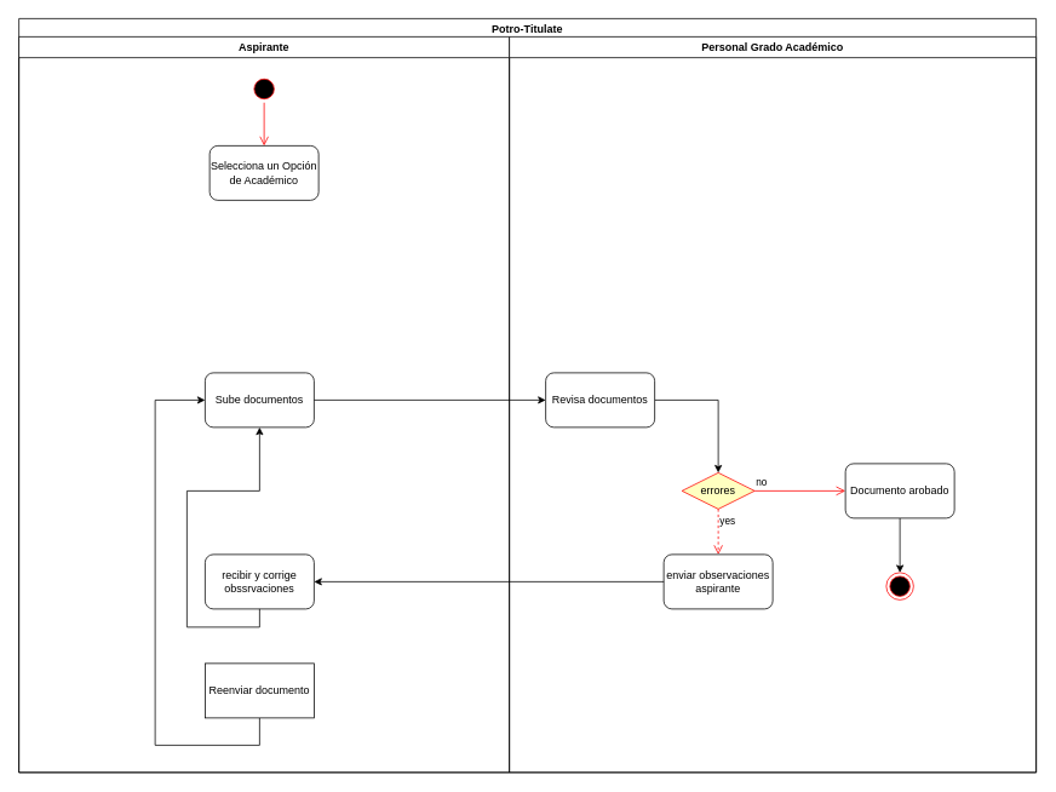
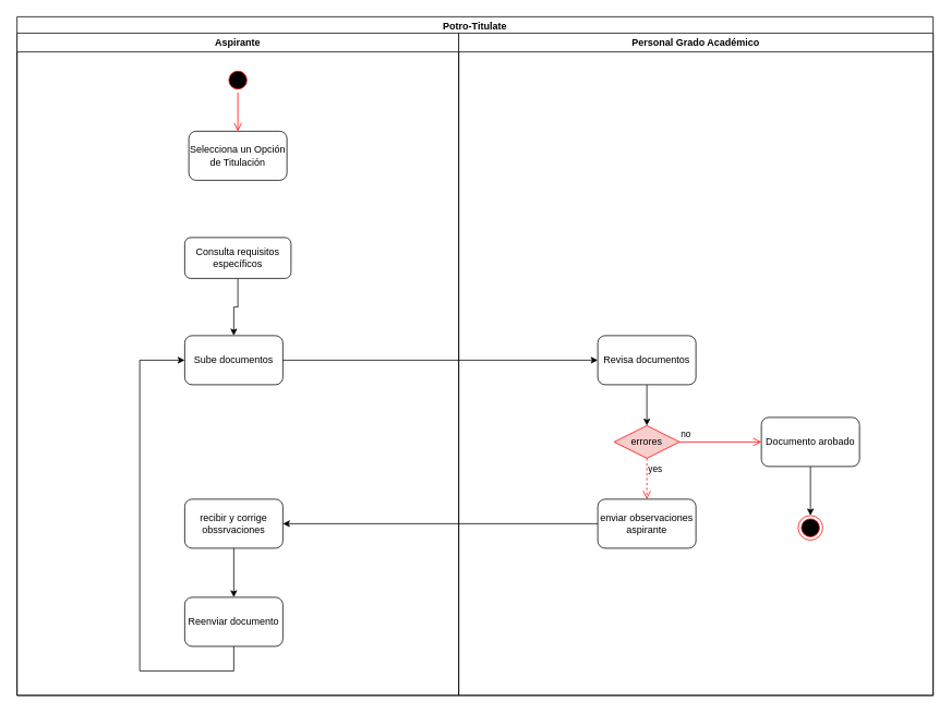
  <mxCell id="0" />
  <mxCell id="1" parent="0" />
  <mxCell id="2" value="Potro-Titulate" style="swimlane;whiteSpace=wrap;html=1;" vertex="1" parent="1"><mxGeometry x="20" y="20" width="1120" height="830" as="geometry"><mxRectangle x="-1270" y="70" width="140" height="30" as="alternateBounds" /></mxGeometry></mxCell>
  <mxCell id="3" value="Aspirante" style="swimlane;whiteSpace=wrap;html=1;" parent="2" vertex="1"><mxGeometry y="20" width="540" height="810" as="geometry" /></mxCell>
- <mxCell id="4" value="Selecciona un Opción de Académico" style="rounded=1;whiteSpace=wrap;html=1;" parent="3" vertex="1"><mxGeometry x="210" y="120" width="120" height="60" as="geometry" /></mxCell>
+ <mxCell id="4" value="Selecciona un Opción de Titulación" style="rounded=1;whiteSpace=wrap;html=1;" parent="3" vertex="1"><mxGeometry x="210" y="120" width="120" height="60" as="geometry" /></mxCell>
  <mxCell id="5" value="" style="ellipse;html=1;shape=startState;fillColor=#000000;strokeColor=#ff0000;" parent="3" vertex="1"><mxGeometry x="255" y="42.5" width="30" height="30" as="geometry" /></mxCell>
  <mxCell id="6" value="" style="edgeStyle=orthogonalEdgeStyle;html=1;verticalAlign=bottom;endArrow=open;endSize=8;strokeColor=#ff0000;rounded=0;" parent="3" source="5" target="4" edge="1"><mxGeometry relative="1" as="geometry"><mxPoint x="470" y="220" as="targetPoint" /></mxGeometry></mxCell>
+ <mxCell id="7" style="edgeStyle=orthogonalEdgeStyle;rounded=0;orthogonalLoop=1;jettySize=auto;html=1;entryX=0.5;entryY=0;entryDx=0;entryDy=0;" parent="3" source="8" target="9" edge="1"><mxGeometry relative="1" as="geometry" /></mxCell>
+ <mxCell id="8" value="Consulta requisitos específicos" style="rounded=1;whiteSpace=wrap;html=1;" parent="3" vertex="1"><mxGeometry x="205" y="250" width="130" height="50" as="geometry" /></mxCell>
  <mxCell id="9" value="Sube documentos" style="rounded=1;whiteSpace=wrap;html=1;" parent="3" vertex="1"><mxGeometry x="205" y="370" width="120" height="60" as="geometry" /></mxCell>
  <mxCell id="10" value="recibir y corrige obssrvaciones" style="rounded=1;whiteSpace=wrap;html=1;" parent="3" vertex="1"><mxGeometry x="205" y="570" width="120" height="60" as="geometry" /></mxCell>
- <mxCell id="11" style="edgeStyle=orthogonalEdgeStyle;rounded=0;orthogonalLoop=1;jettySize=auto;html=1;exitX=0.5;exitY=1;exitDx=0;exitDy=0;" parent="3" source="10" target="9" edge="1"><mxGeometry relative="1" as="geometry" /></mxCell>
+ <mxCell id="11" style="edgeStyle=orthogonalEdgeStyle;rounded=0;orthogonalLoop=1;jettySize=auto;html=1;exitX=0.5;exitY=1;exitDx=0;exitDy=0;" parent="3" source="10" target="13" edge="1"><mxGeometry relative="1" as="geometry" /></mxCell>
  <mxCell id="12" style="edgeStyle=orthogonalEdgeStyle;rounded=0;orthogonalLoop=1;jettySize=auto;html=1;entryX=0;entryY=0.5;entryDx=0;entryDy=0;" parent="3" source="13" target="9" edge="1"><mxGeometry relative="1" as="geometry"><Array as="points"><mxPoint x="265" y="780" /><mxPoint x="150" y="780" /><mxPoint x="150" y="400" /></Array></mxGeometry></mxCell>
- <mxCell id="13" value="Reenviar documento" style="whiteSpace=wrap;html=1;rounded=0;" parent="3" vertex="1"><mxGeometry x="205" y="690" width="120" height="60" as="geometry" /></mxCell>
+ <mxCell id="13" value="Reenviar documento" style="rounded=1;whiteSpace=wrap;html=1;" parent="3" vertex="1"><mxGeometry x="205" y="690" width="120" height="60" as="geometry" /></mxCell>
  <mxCell id="14" value="Personal Grado Académico" style="swimlane;whiteSpace=wrap;html=1;" parent="2" vertex="1"><mxGeometry x="540" y="20" width="580" height="810" as="geometry" /></mxCell>
  <mxCell id="15" style="edgeStyle=orthogonalEdgeStyle;rounded=0;orthogonalLoop=1;jettySize=auto;html=1;entryX=0.5;entryY=0;entryDx=0;entryDy=0;" parent="14" source="16" target="17" edge="1"><mxGeometry relative="1" as="geometry" /></mxCell>
- <mxCell id="16" value="Revisa documentos" style="rounded=1;whiteSpace=wrap;html=1;" parent="14" vertex="1"><mxGeometry x="40" y="370" width="120" height="60" as="geometry" /></mxCell>
- <mxCell id="17" value="errores" style="rhombus;whiteSpace=wrap;html=1;fontColor=#000000;fillColor=#ffffc0;strokeColor=#ff0000;" parent="14" vertex="1"><mxGeometry x="190" y="480" width="80" height="40" as="geometry" /></mxCell>
+ <mxCell id="16" value="Revisa documentos" style="rounded=1;whiteSpace=wrap;html=1;" parent="14" vertex="1"><mxGeometry x="170" y="370" width="120" height="60" as="geometry" /></mxCell>
+ <mxCell id="17" value="errores" style="rhombus;whiteSpace=wrap;html=1;fontColor=#000000;fillColor=#f8cecc;strokeColor=#ff0000;" parent="14" vertex="1"><mxGeometry x="190" y="480" width="80" height="40" as="geometry" /></mxCell>
  <mxCell id="18" value="no" style="edgeStyle=orthogonalEdgeStyle;html=1;align=left;verticalAlign=bottom;endArrow=open;endSize=8;strokeColor=#ff0000;rounded=0;exitX=1;exitY=0.5;exitDx=0;exitDy=0;entryX=0;entryY=0.5;entryDx=0;entryDy=0;" parent="14" source="17" target="22" edge="1"><mxGeometry x="-1" relative="1" as="geometry"><mxPoint x="540" y="500" as="targetPoint" /></mxGeometry></mxCell>
  <mxCell id="19" value="yes" style="edgeStyle=orthogonalEdgeStyle;html=1;align=left;verticalAlign=top;endArrow=open;endSize=8;strokeColor=#ff0000;rounded=0;exitX=0.5;exitY=1;exitDx=0;exitDy=0;dashed=1;" parent="14" source="17" target="20" edge="1"><mxGeometry x="-1" relative="1" as="geometry"><mxPoint x="360.12" y="610" as="targetPoint" /><mxPoint x="310.002" y="530.059" as="sourcePoint" /></mxGeometry></mxCell>
  <mxCell id="20" value="enviar observaciones aspirante" style="rounded=1;whiteSpace=wrap;html=1;" parent="14" vertex="1"><mxGeometry x="170" y="570" width="120" height="60" as="geometry" /></mxCell>
  <mxCell id="21" style="edgeStyle=orthogonalEdgeStyle;rounded=0;orthogonalLoop=1;jettySize=auto;html=1;" parent="14" source="22" target="23" edge="1"><mxGeometry relative="1" as="geometry" /></mxCell>
  <mxCell id="22" value="Documento arobado" style="rounded=1;whiteSpace=wrap;html=1;" parent="14" vertex="1"><mxGeometry x="370" y="470" width="120" height="60" as="geometry" /></mxCell>
  <mxCell id="23" value="" style="ellipse;html=1;shape=endState;fillColor=#000000;strokeColor=#ff0000;" parent="14" vertex="1"><mxGeometry x="415" y="590" width="30" height="30" as="geometry" /></mxCell>
  <mxCell id="24" style="edgeStyle=orthogonalEdgeStyle;rounded=0;orthogonalLoop=1;jettySize=auto;html=1;entryX=0;entryY=0.5;entryDx=0;entryDy=0;" parent="2" source="9" target="16" edge="1"><mxGeometry relative="1" as="geometry" /></mxCell>
  <mxCell id="25" style="edgeStyle=orthogonalEdgeStyle;rounded=0;orthogonalLoop=1;jettySize=auto;html=1;entryX=1;entryY=0.5;entryDx=0;entryDy=0;" parent="2" source="20" target="10" edge="1"><mxGeometry relative="1" as="geometry" /></mxCell>
